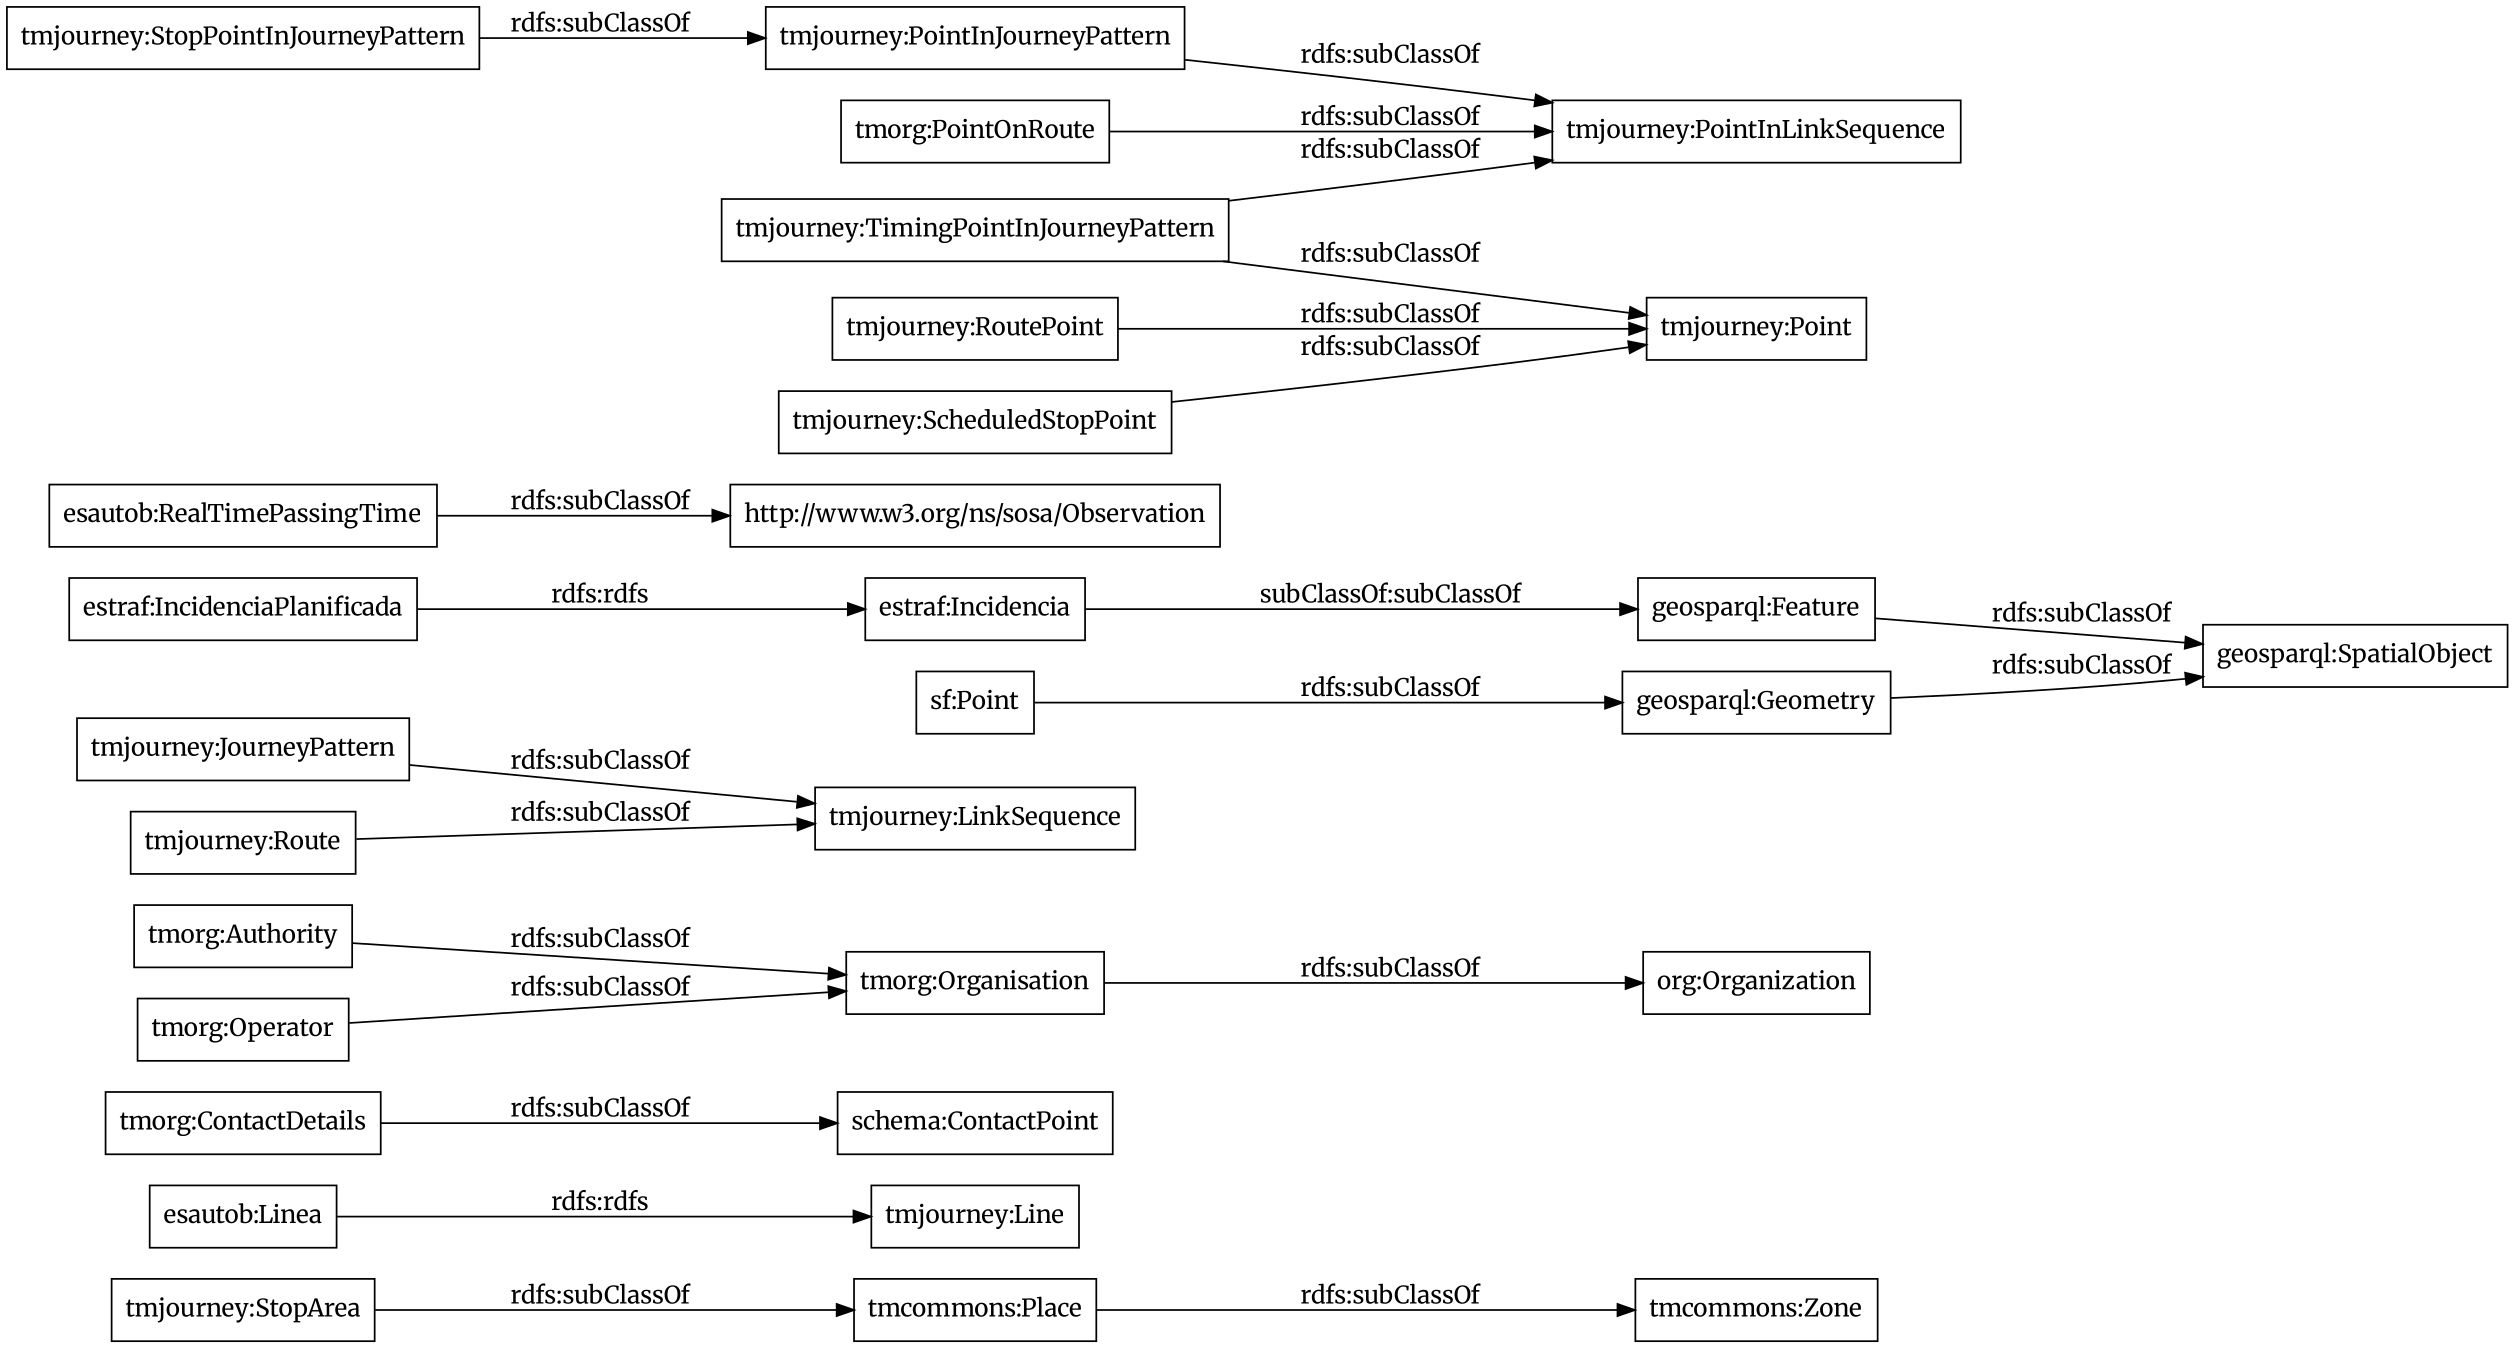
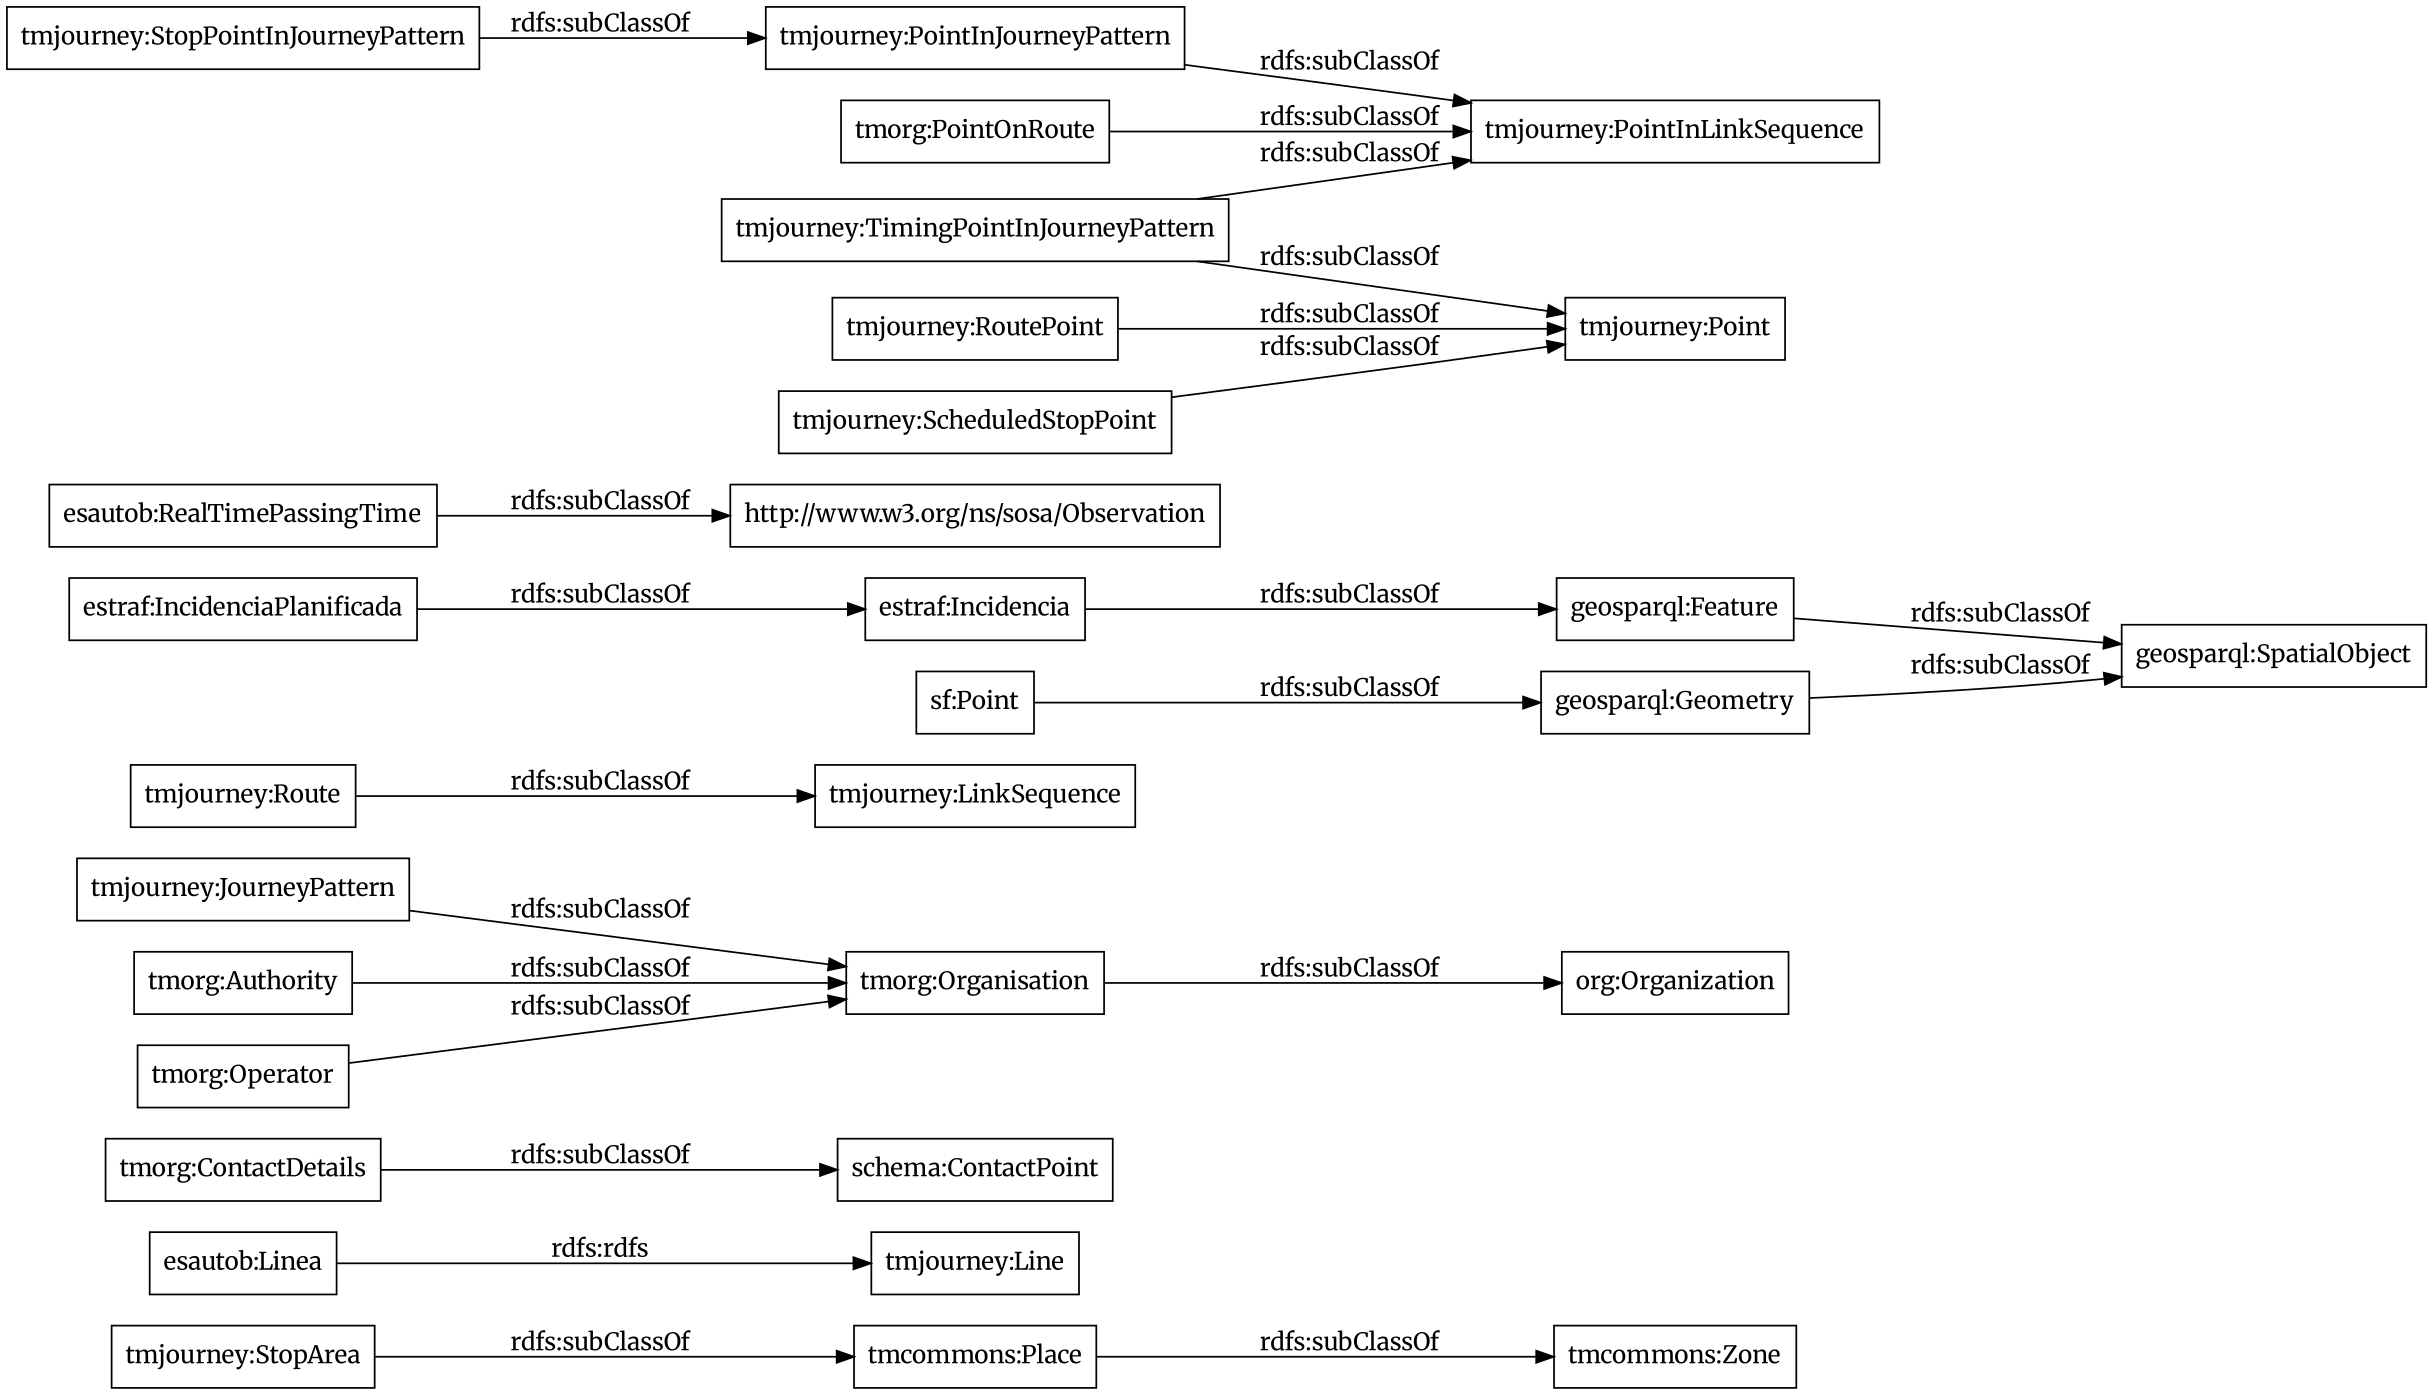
  digraph {
    fontname=Merriweather
    rankdir=LR
    node [color=black fontname=Merriweather shape=rectangle]
    edge [fontname=Merriweather]
    "tmjourney:StopArea"
    "tmcommons:Place"
    "tmcommons:Zone"
    "esautob:Linea"
    "tmjourney:Line"
    "tmorg:ContactDetails"
    "schema:ContactPoint"
    "tmorg:Organisation"
    "org:Organization"
    "tmjourney:JourneyPattern"
    "tmjourney:LinkSequence"
    "tmjourney:Route"
    "geosparql:Geometry"
    "geosparql:SpatialObject"
    "esautob:RealTimePassingTime"
    "http://www.w3.org/ns/sosa/Observation"
    "sf:Point"
    "tmjourney:StopPointInJourneyPattern"
    "tmjourney:PointInJourneyPattern"
    "tmjourney:PointInLinkSequence"
    "tmjourney:TimingPointInJourneyPattern"
    "tmjourney:Point"
    "estraf:IncidenciaPlanificada"
    "estraf:Incidencia"
    "geosparql:Feature"
    "tmorg:Authority"
    n27 [label="tmorg:PointOnRoute"]
    "tmjourney:RoutePoint"
    "tmjourney:ScheduledStopPoint"
    "tmorg:Operator"
    "tmjourney:StopArea" -> "tmcommons:Place" [label="rdfs:subClassOf"]
    "tmcommons:Place" -> "tmcommons:Zone" [label="rdfs:subClassOf"]
    "esautob:Linea" -> "tmjourney:Line" [label="rdfs:rdfs"]
    "tmorg:ContactDetails" -> "schema:ContactPoint" [label="rdfs:subClassOf"]
    "tmorg:Organisation" -> "org:Organization" [label="rdfs:subClassOf"]
-   "tmjourney:JourneyPattern" -> "tmjourney:LinkSequence" [label="rdfs:subClassOf"]
+   "tmjourney:JourneyPattern" -> "tmorg:Organisation" [label="rdfs:subClassOf"]
    "tmjourney:Route" -> "tmjourney:LinkSequence" [label="rdfs:subClassOf"]
    "geosparql:Geometry" -> "geosparql:SpatialObject" [label="rdfs:subClassOf"]
    "esautob:RealTimePassingTime" -> "http://www.w3.org/ns/sosa/Observation" [label="rdfs:subClassOf"]
    "sf:Point" -> "geosparql:Geometry" [label="rdfs:subClassOf"]
    "tmjourney:StopPointInJourneyPattern" -> "tmjourney:PointInJourneyPattern" [label="rdfs:subClassOf"]
    "tmjourney:PointInJourneyPattern" -> "tmjourney:PointInLinkSequence" [label="rdfs:subClassOf"]
    "tmjourney:TimingPointInJourneyPattern" -> "tmjourney:PointInLinkSequence" [label="rdfs:subClassOf"]
    "tmjourney:TimingPointInJourneyPattern" -> "tmjourney:Point" [label="rdfs:subClassOf"]
-   "estraf:IncidenciaPlanificada" -> "estraf:Incidencia" [label="rdfs:rdfs"]
-   "estraf:Incidencia" -> "geosparql:Feature" [label="subClassOf:subClassOf"]
+   "estraf:IncidenciaPlanificada" -> "estraf:Incidencia" [label="rdfs:subClassOf"]
+   "estraf:Incidencia" -> "geosparql:Feature" [label="rdfs:subClassOf"]
    "geosparql:Feature" -> "geosparql:SpatialObject" [label="rdfs:subClassOf"]
    "tmorg:Authority" -> "tmorg:Organisation" [label="rdfs:subClassOf"]
    n27 -> "tmjourney:PointInLinkSequence" [label="rdfs:subClassOf"]
    "tmjourney:RoutePoint" -> "tmjourney:Point" [label="rdfs:subClassOf"]
    "tmjourney:ScheduledStopPoint" -> "tmjourney:Point" [label="rdfs:subClassOf"]
    "tmorg:Operator" -> "tmorg:Organisation" [label="rdfs:subClassOf"]
  }
